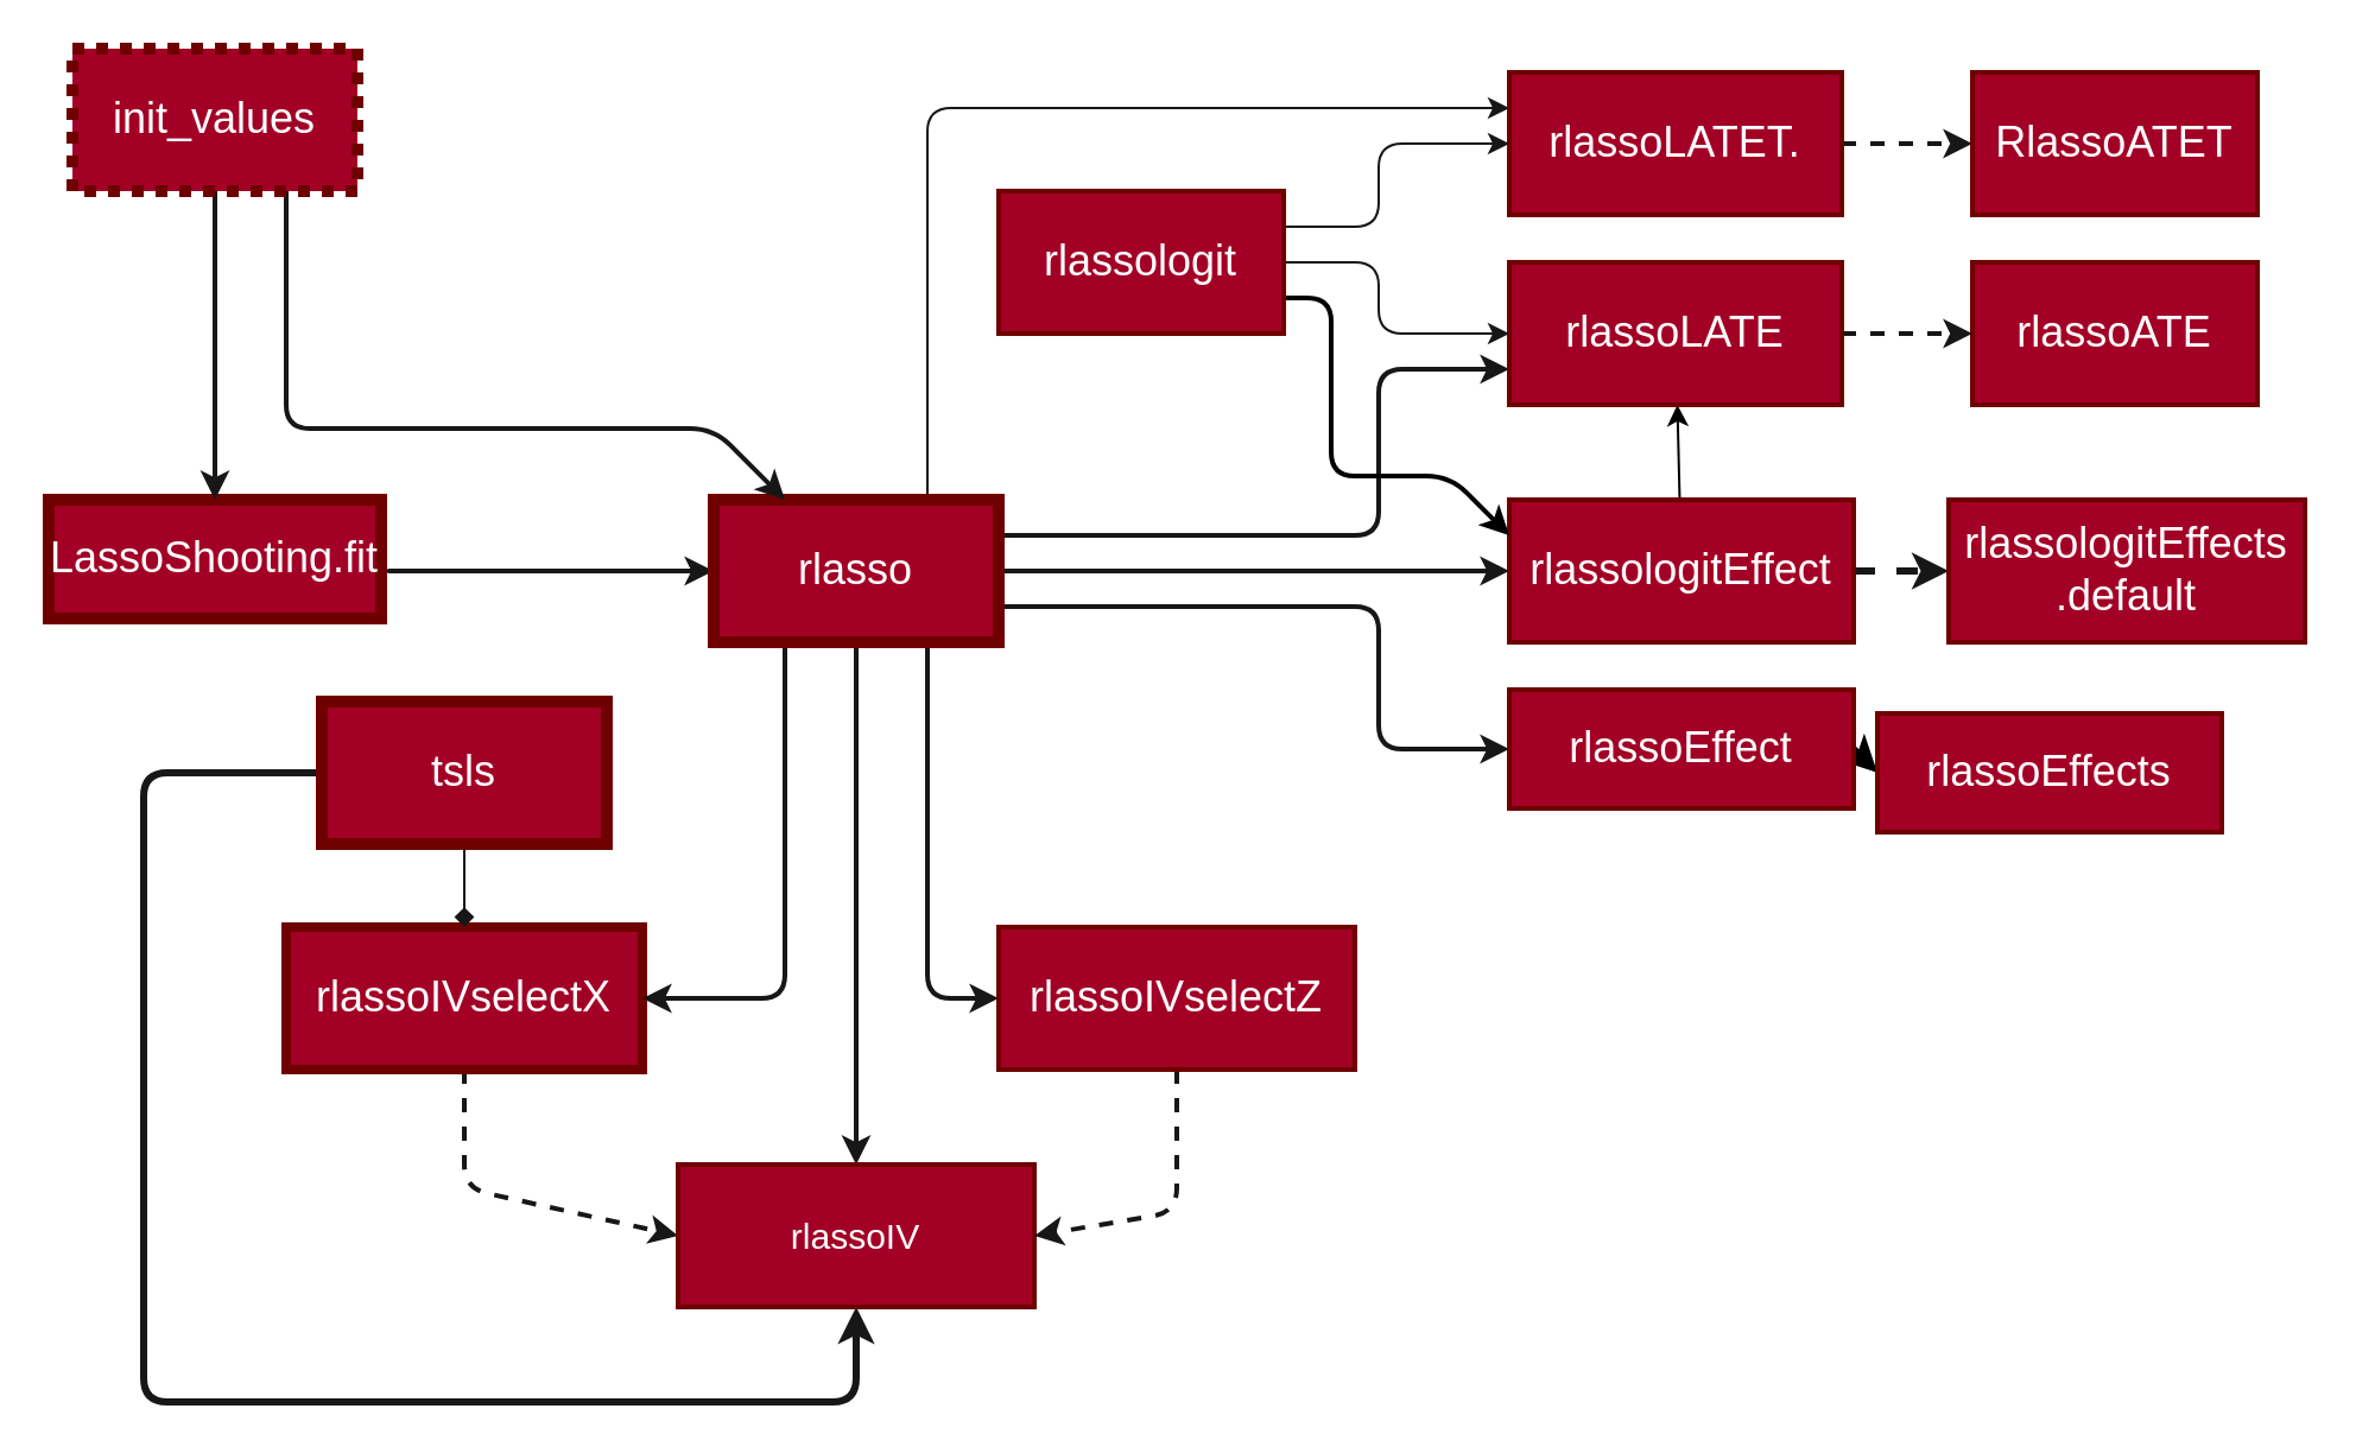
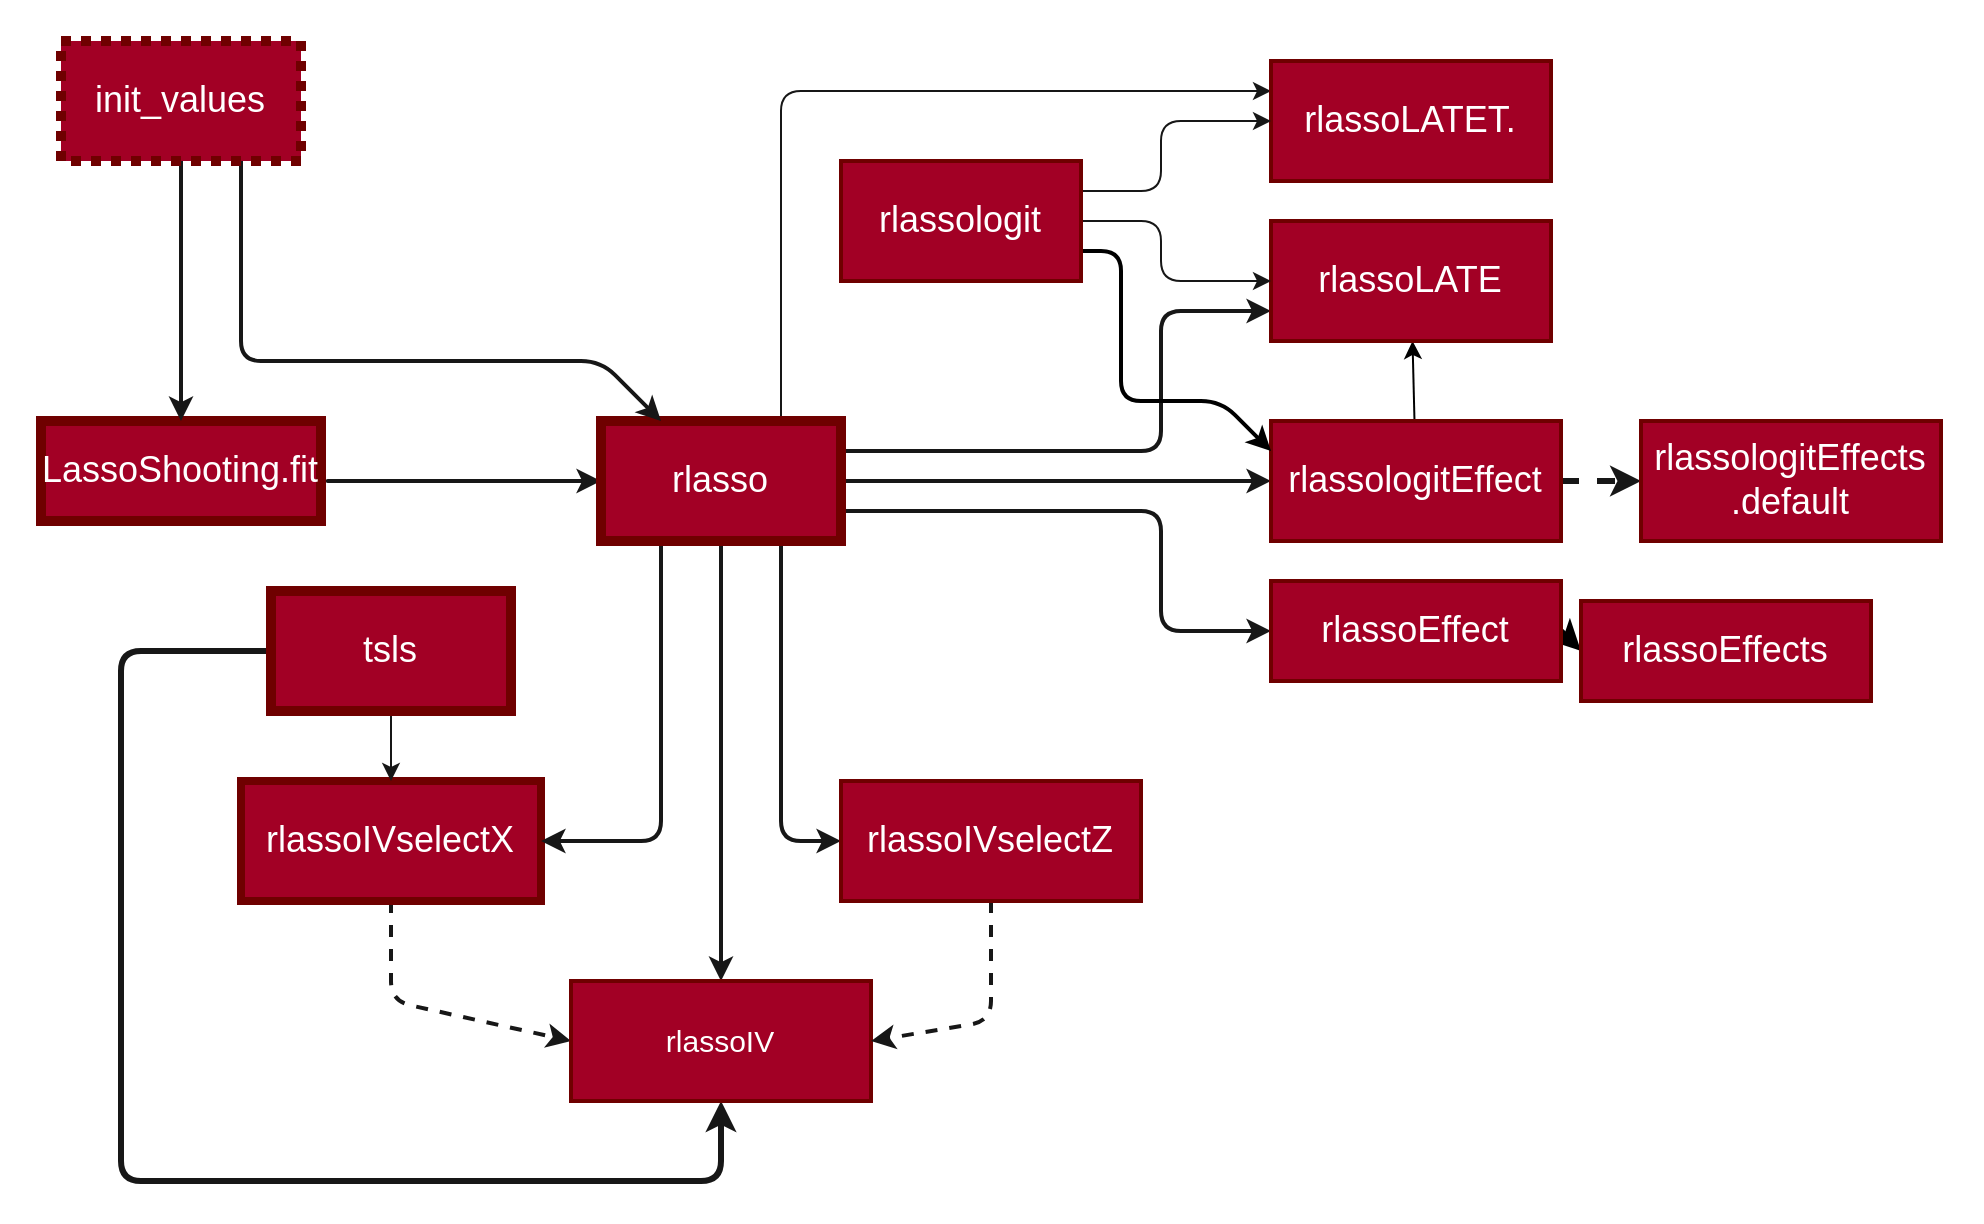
  <mxCell id="0" />
  <mxCell id="1" parent="0" />
  <mxCell id="2" style="edgeStyle=none;html=1;exitX=0.5;exitY=1;exitDx=0;exitDy=0;entryX=0;entryY=0.5;entryDx=0;entryDy=0;dashed=1;strokeColor=#171717;strokeWidth=2;fontColor=#191919;fontSize=18;" parent="1" source="3" target="28" edge="1"><mxGeometry relative="1" as="geometry"><Array as="points"><mxPoint x="195" y="500" /></Array><mxPoint x="730" y="560" as="targetPoint" /></mxGeometry></mxCell>
  <mxCell id="3" value="rlassoIVselectX" style="whiteSpace=wrap;html=1;fontSize=18;strokeColor=#6F0000;strokeWidth=4;fillColor=#a20025;gradientDirection=north;fontColor=#ffffff;" parent="1" vertex="1"><mxGeometry x="120" y="390" width="150" height="60" as="geometry" /></mxCell>
- <mxCell id="4" style="edgeStyle=none;html=1;exitX=0.5;exitY=1;exitDx=0;exitDy=0;entryX=0.5;entryY=0;entryDx=0;entryDy=0;strokeColor=#171717;fontColor=#191919;fontSize=18;endArrow=diamond;" parent="1" source="34" target="3" edge="1"><mxGeometry relative="1" as="geometry"><Array as="points" /></mxGeometry></mxCell>
+ <mxCell id="4" style="edgeStyle=none;html=1;exitX=0.5;exitY=1;exitDx=0;exitDy=0;entryX=0.5;entryY=0;entryDx=0;entryDy=0;strokeColor=#171717;fontColor=#191919;fontSize=18;" parent="1" source="34" target="3" edge="1"><mxGeometry relative="1" as="geometry"><Array as="points" /></mxGeometry></mxCell>
  <mxCell id="5" style="edgeStyle=none;html=1;exitX=0;exitY=0.5;exitDx=0;exitDy=0;entryX=0.5;entryY=1;entryDx=0;entryDy=0;strokeColor=#171717;strokeWidth=3;fontColor=#191919;" parent="1" source="34" target="28" edge="1"><mxGeometry relative="1" as="geometry"><Array as="points"><mxPoint x="60" y="325" /><mxPoint x="60" y="590" /><mxPoint x="360" y="590" /></Array><mxPoint x="130" y="335" as="sourcePoint" /></mxGeometry></mxCell>
  <mxCell id="6" style="edgeStyle=none;html=1;entryX=0;entryY=0.5;entryDx=0;entryDy=0;strokeWidth=2;strokeColor=#171717;fontColor=#191919;fontSize=18;" parent="1" target="15" edge="1"><mxGeometry relative="1" as="geometry"><Array as="points"><mxPoint x="160" y="240" /></Array><mxPoint x="170" y="240" as="sourcePoint" /></mxGeometry></mxCell>
  <mxCell id="7" value="&lt;span class=&quot;pl-en&quot; style=&quot;font-size: 18px;&quot;&gt;LassoShooting.fit&lt;/span&gt;" style="whiteSpace=wrap;html=1;fontSize=18;strokeColor=#6F0000;fillColor=#a20025;strokeWidth=5;fontColor=#ffffff;" parent="1" vertex="1"><mxGeometry x="20" y="210" width="140" height="50" as="geometry" /></mxCell>
  <mxCell id="8" style="edgeStyle=none;html=1;exitX=0.25;exitY=1;exitDx=0;exitDy=0;entryX=1;entryY=0.5;entryDx=0;entryDy=0;strokeColor=#171717;fontColor=#191919;strokeWidth=2;fontSize=18;" parent="1" source="15" target="3" edge="1"><mxGeometry relative="1" as="geometry"><Array as="points"><mxPoint x="330" y="420" /></Array></mxGeometry></mxCell>
  <mxCell id="9" style="edgeStyle=none;html=1;exitX=0.75;exitY=1;exitDx=0;exitDy=0;entryX=0;entryY=0.5;entryDx=0;entryDy=0;strokeColor=#171717;fontColor=#191919;strokeWidth=2;fontSize=18;" parent="1" source="15" target="30" edge="1"><mxGeometry relative="1" as="geometry"><Array as="points"><mxPoint x="390" y="420" /></Array></mxGeometry></mxCell>
  <mxCell id="10" style="edgeStyle=none;rounded=1;html=1;exitX=1;exitY=0.5;exitDx=0;exitDy=0;entryX=0;entryY=0.5;entryDx=0;entryDy=0;strokeColor=#171717;strokeWidth=2;fontColor=#191919;fontSize=18;" parent="1" source="15" target="20" edge="1"><mxGeometry relative="1" as="geometry"><mxPoint x="510" y="290" as="sourcePoint" /></mxGeometry></mxCell>
  <mxCell id="11" style="edgeStyle=none;rounded=1;html=1;exitX=1;exitY=0.25;exitDx=0;exitDy=0;entryX=0;entryY=0.75;entryDx=0;entryDy=0;strokeColor=#171717;strokeWidth=2;fontColor=#191919;fontSize=18;" parent="1" source="15" target="23" edge="1"><mxGeometry relative="1" as="geometry"><Array as="points"><mxPoint x="580" y="225" /><mxPoint x="580" y="155" /></Array></mxGeometry></mxCell>
  <mxCell id="12" style="edgeStyle=none;rounded=1;html=1;exitX=1;exitY=0.75;exitDx=0;exitDy=0;entryX=0;entryY=0.5;entryDx=0;entryDy=0;strokeColor=#171717;strokeWidth=2;fontColor=#191919;fontSize=18;" parent="1" source="15" target="17" edge="1"><mxGeometry relative="1" as="geometry"><mxPoint x="510" y="320" as="sourcePoint" /><Array as="points"><mxPoint x="580" y="255" /><mxPoint x="580" y="315" /></Array></mxGeometry></mxCell>
  <mxCell id="13" style="edgeStyle=none;html=1;exitX=0.5;exitY=1;exitDx=0;exitDy=0;entryX=0.5;entryY=0;entryDx=0;entryDy=0;fontColor=#191919;strokeColor=#171717;strokeWidth=2;fontSize=18;" parent="1" source="15" target="28" edge="1"><mxGeometry relative="1" as="geometry" /></mxCell>
  <mxCell id="14" style="edgeStyle=none;html=1;exitX=0.75;exitY=0;exitDx=0;exitDy=0;entryX=0;entryY=0.25;entryDx=0;entryDy=0;fontColor=#FFFFFF;strokeColor=#171717;fontSize=18;" parent="1" source="15" target="25" edge="1"><mxGeometry relative="1" as="geometry"><Array as="points"><mxPoint x="390" y="45" /></Array></mxGeometry></mxCell>
  <mxCell id="15" value="rlasso" style="whiteSpace=wrap;html=1;fontSize=18;strokeColor=#6F0000;strokeWidth=5;fillColor=#a20025;fontColor=#ffffff;" parent="1" vertex="1"><mxGeometry x="300" y="210" width="120" height="60" as="geometry" /></mxCell>
  <mxCell id="16" style="edgeStyle=none;html=1;exitX=1;exitY=0.5;exitDx=0;exitDy=0;entryX=0;entryY=0.5;entryDx=0;entryDy=0;strokeWidth=3;strokeColor=#000000;" parent="1" source="17" target="40" edge="1"><mxGeometry relative="1" as="geometry" /></mxCell>
  <mxCell id="17" value="rlassoEffect" style="whiteSpace=wrap;html=1;fontSize=18;strokeColor=#6F0000;strokeWidth=2;fillColor=#a20025;fontColor=#ffffff;" parent="1" vertex="1"><mxGeometry x="635" y="290" width="145" height="50" as="geometry" /></mxCell>
  <mxCell id="18" style="edgeStyle=none;html=1;exitX=1;exitY=0.5;exitDx=0;exitDy=0;fontColor=#FFFFFF;strokeColor=#171717;fontSize=18;strokeWidth=3;dashed=1;" parent="1" source="20" target="31" edge="1"><mxGeometry relative="1" as="geometry" /></mxCell>
  <mxCell id="19" value="" style="edgeStyle=none;html=1;" parent="1" source="20" target="23" edge="1"><mxGeometry relative="1" as="geometry" /></mxCell>
  <mxCell id="20" value="rlassologitEffect" style="whiteSpace=wrap;html=1;fontSize=18;fontColor=#ffffff;strokeColor=#6F0000;strokeWidth=2;fillColor=#a20025;gradientDirection=north;" parent="1" vertex="1"><mxGeometry x="635" y="210" width="145" height="60" as="geometry" /></mxCell>
- <mxCell id="21" value="rlassoATE" style="whiteSpace=wrap;html=1;fontSize=18;fontColor=#ffffff;strokeColor=#6F0000;strokeWidth=2;fillColor=#a20025;gradientDirection=north;" parent="1" vertex="1"><mxGeometry x="830" y="110" width="120" height="60" as="geometry" /></mxCell>
- <mxCell id="22" style="edgeStyle=none;rounded=0;html=1;exitX=1;exitY=0.5;exitDx=0;exitDy=0;entryX=0;entryY=0.5;entryDx=0;entryDy=0;dashed=1;strokeColor=#171717;strokeWidth=2;fontColor=#FFFFFF;fontSize=18;" parent="1" source="23" target="21" edge="1"><mxGeometry relative="1" as="geometry" /></mxCell>
  <mxCell id="23" value="rlassoLATE" style="whiteSpace=wrap;html=1;fontSize=18;fontColor=#ffffff;strokeColor=#6F0000;strokeWidth=2;fillColor=#a20025;gradientDirection=north;" parent="1" vertex="1"><mxGeometry x="635" y="110" width="140" height="60" as="geometry" /></mxCell>
- <mxCell id="24" style="edgeStyle=none;rounded=0;html=1;exitX=1;exitY=0.5;exitDx=0;exitDy=0;entryX=0;entryY=0.5;entryDx=0;entryDy=0;dashed=1;strokeColor=#171717;strokeWidth=2;fontColor=#FFFFFF;fontSize=18;" parent="1" source="25" target="32" edge="1"><mxGeometry relative="1" as="geometry" /></mxCell>
  <mxCell id="25" value="rlassoLATET." style="whiteSpace=wrap;html=1;fontSize=18;fontColor=#ffffff;strokeColor=#6F0000;strokeWidth=2;fillColor=#a20025;gradientDirection=north;" parent="1" vertex="1"><mxGeometry x="635" y="30" width="140" height="60" as="geometry" /></mxCell>
  <mxCell id="26" style="edgeStyle=none;html=1;exitX=0.5;exitY=1;exitDx=0;exitDy=0;entryX=0.5;entryY=0;entryDx=0;entryDy=0;strokeColor=#171717;fontColor=#191919;strokeWidth=2;fontSize=18;" parent="1" source="35" target="7" edge="1"><mxGeometry relative="1" as="geometry"><mxPoint x="90" y="160" as="sourcePoint" /></mxGeometry></mxCell>
  <mxCell id="27" style="edgeStyle=none;html=1;exitX=0.75;exitY=1;exitDx=0;exitDy=0;entryX=0.25;entryY=0;entryDx=0;entryDy=0;fillColor=#008a00;strokeColor=#171717;strokeWidth=2;fontColor=#191919;fontSize=18;" parent="1" source="35" target="15" edge="1"><mxGeometry relative="1" as="geometry"><Array as="points"><mxPoint x="120" y="180" /><mxPoint x="300" y="180" /></Array><mxPoint x="120" y="160" as="sourcePoint" /></mxGeometry></mxCell>
  <mxCell id="28" value="rlassoIV" style="whiteSpace=wrap;html=1;fontSize=15;strokeColor=#6F0000;strokeWidth=2;fillColor=#a20025;gradientDirection=north;fontColor=#ffffff;" parent="1" vertex="1"><mxGeometry x="285" y="490" width="150" height="60" as="geometry" /></mxCell>
  <mxCell id="29" style="edgeStyle=none;html=1;exitX=0.5;exitY=1;exitDx=0;exitDy=0;entryX=1;entryY=0.5;entryDx=0;entryDy=0;dashed=1;strokeColor=#171717;strokeWidth=2;fontColor=#191919;fontSize=18;" parent="1" source="30" target="28" edge="1"><mxGeometry relative="1" as="geometry"><Array as="points"><mxPoint x="495" y="510" /></Array></mxGeometry></mxCell>
  <mxCell id="30" value="rlassoIVselectZ" style="whiteSpace=wrap;html=1;fontSize=18;strokeWidth=2;gradientDirection=north;fillColor=#008a00;fontColor=#191919;strokeColor=#171717;" parent="1" vertex="1"><mxGeometry x="420" y="390" width="150" height="60" as="geometry" /></mxCell>
  <mxCell id="31" value="&lt;span class=&quot;pl-en&quot; style=&quot;font-size: 18px&quot;&gt;rlassologitEffects&lt;br&gt;.default&lt;/span&gt;" style="whiteSpace=wrap;html=1;strokeColor=#6F0000;strokeWidth=2;fillColor=#a20025;fontColor=#ffffff;fontSize=18;" parent="1" vertex="1"><mxGeometry x="820" y="210" width="150" height="60" as="geometry" /></mxCell>
- <mxCell id="32" value="RlassoATET" style="whiteSpace=wrap;html=1;strokeColor=#6F0000;strokeWidth=2;fillColor=#a20025;fontColor=#ffffff;fontSize=18;" parent="1" vertex="1"><mxGeometry x="830" y="30" width="120" height="60" as="geometry" /></mxCell>
  <mxCell id="33" value="rlassoIVselectZ" style="whiteSpace=wrap;html=1;fontSize=18;strokeWidth=2;gradientDirection=north;fillColor=#a20025;fontColor=#ffffff;strokeColor=#6F0000;" parent="1" vertex="1"><mxGeometry x="420" y="390" width="150" height="60" as="geometry" /></mxCell>
  <mxCell id="34" value="tsls" style="whiteSpace=wrap;html=1;fontSize=18;fontColor=#ffffff;strokeColor=#6F0000;strokeWidth=5;fillColor=#a20025;gradientDirection=north;" parent="1" vertex="1"><mxGeometry x="135" y="295" width="120" height="60" as="geometry" /></mxCell>
  <mxCell id="35" value="init_values" style="whiteSpace=wrap;html=1;fontSize=18;dashed=1;dashPattern=1 1;strokeColor=#6F0000;strokeWidth=5;fillColor=#a20025;fontColor=#ffffff;" parent="1" vertex="1"><mxGeometry x="30" y="20" width="120" height="60" as="geometry" /></mxCell>
  <mxCell id="36" style="edgeStyle=none;html=1;exitX=1;exitY=0.25;exitDx=0;exitDy=0;entryX=0;entryY=0.5;entryDx=0;entryDy=0;fontColor=#FFFFFF;strokeColor=#171717;fontSize=18;" parent="1" source="39" target="25" edge="1"><mxGeometry relative="1" as="geometry"><Array as="points"><mxPoint x="580" y="95" /><mxPoint x="580" y="60" /></Array></mxGeometry></mxCell>
  <mxCell id="37" style="edgeStyle=none;html=1;entryX=0;entryY=0.5;entryDx=0;entryDy=0;fontColor=#FFFFFF;strokeColor=#171717;fontSize=18;exitX=1;exitY=0.5;exitDx=0;exitDy=0;" parent="1" source="39" target="23" edge="1"><mxGeometry relative="1" as="geometry"><mxPoint x="550" y="120" as="sourcePoint" /><Array as="points"><mxPoint x="580" y="110" /><mxPoint x="580" y="140" /></Array></mxGeometry></mxCell>
  <mxCell id="38" style="edgeStyle=none;html=1;exitX=1;exitY=0.75;exitDx=0;exitDy=0;entryX=0;entryY=0.25;entryDx=0;entryDy=0;strokeColor=#000000;strokeWidth=2;" parent="1" source="39" target="20" edge="1"><mxGeometry relative="1" as="geometry"><Array as="points"><mxPoint x="560" y="125" /><mxPoint x="560" y="200" /><mxPoint x="610" y="200" /></Array></mxGeometry></mxCell>
  <mxCell id="39" value="rlassologit" style="whiteSpace=wrap;html=1;fontSize=18;fontColor=#ffffff;strokeColor=#6F0000;strokeWidth=2;fillColor=#a20025;gradientDirection=north;labelBackgroundColor=none;" parent="1" vertex="1"><mxGeometry x="420" y="80" width="120" height="60" as="geometry" /></mxCell>
  <mxCell id="40" value="rlassoEffects" style="whiteSpace=wrap;html=1;fontSize=18;strokeColor=#6F0000;strokeWidth=2;fillColor=#a20025;fontColor=#ffffff;" parent="1" vertex="1"><mxGeometry x="790" y="300" width="145" height="50" as="geometry" /></mxCell>
